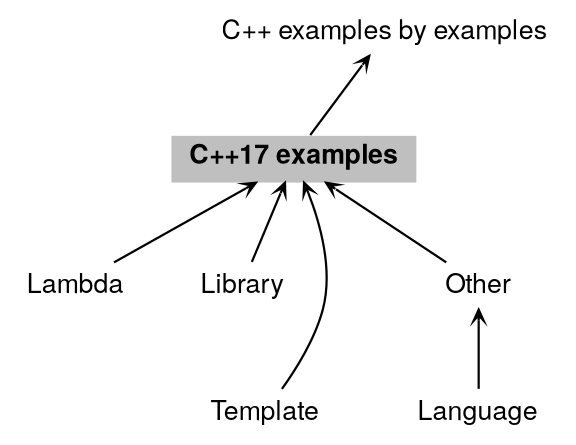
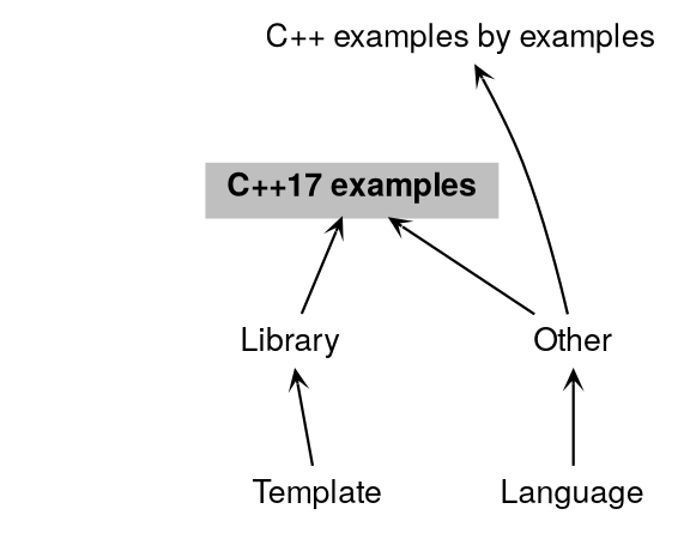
  digraph {
    rankdir=TB
    node [color=black fontname="Helvetica,Arial,sans-serif" fontsize=12 shape=plaintext]
    edge [arrowhead=open arrowsize=0.5 arrowtail=open dir=back fontname="Helvetica,Arial,sans-serif" fontsize=15 labelfontsize=15 shape=plaintext style=solid]
    n1 [height=0.2 label="C++ examples by examples" width=0.4]
    n2 [fillcolor=grey75 fontcolor=black height=0.2 label=<<b>C++17 examples</b>> style=filled width=0.4]
-   n3 [height=0.2 label=Lambda width=0.4]
    n4 [height=0.2 label=Library width=0.4]
    n5 [height=0.2 label=Other width=0.4]
    n6 [height=0.2 label=Template width=0.4]
    n7 [height=0.2 label=Language width=0.4]
-   n1 -> n2
-   n2 -> n3
+   n1 -> n5
    n2 -> n4
    n2 -> n5
-   n2 -> n6
+   n4 -> n6
    n5 -> n7
  }
